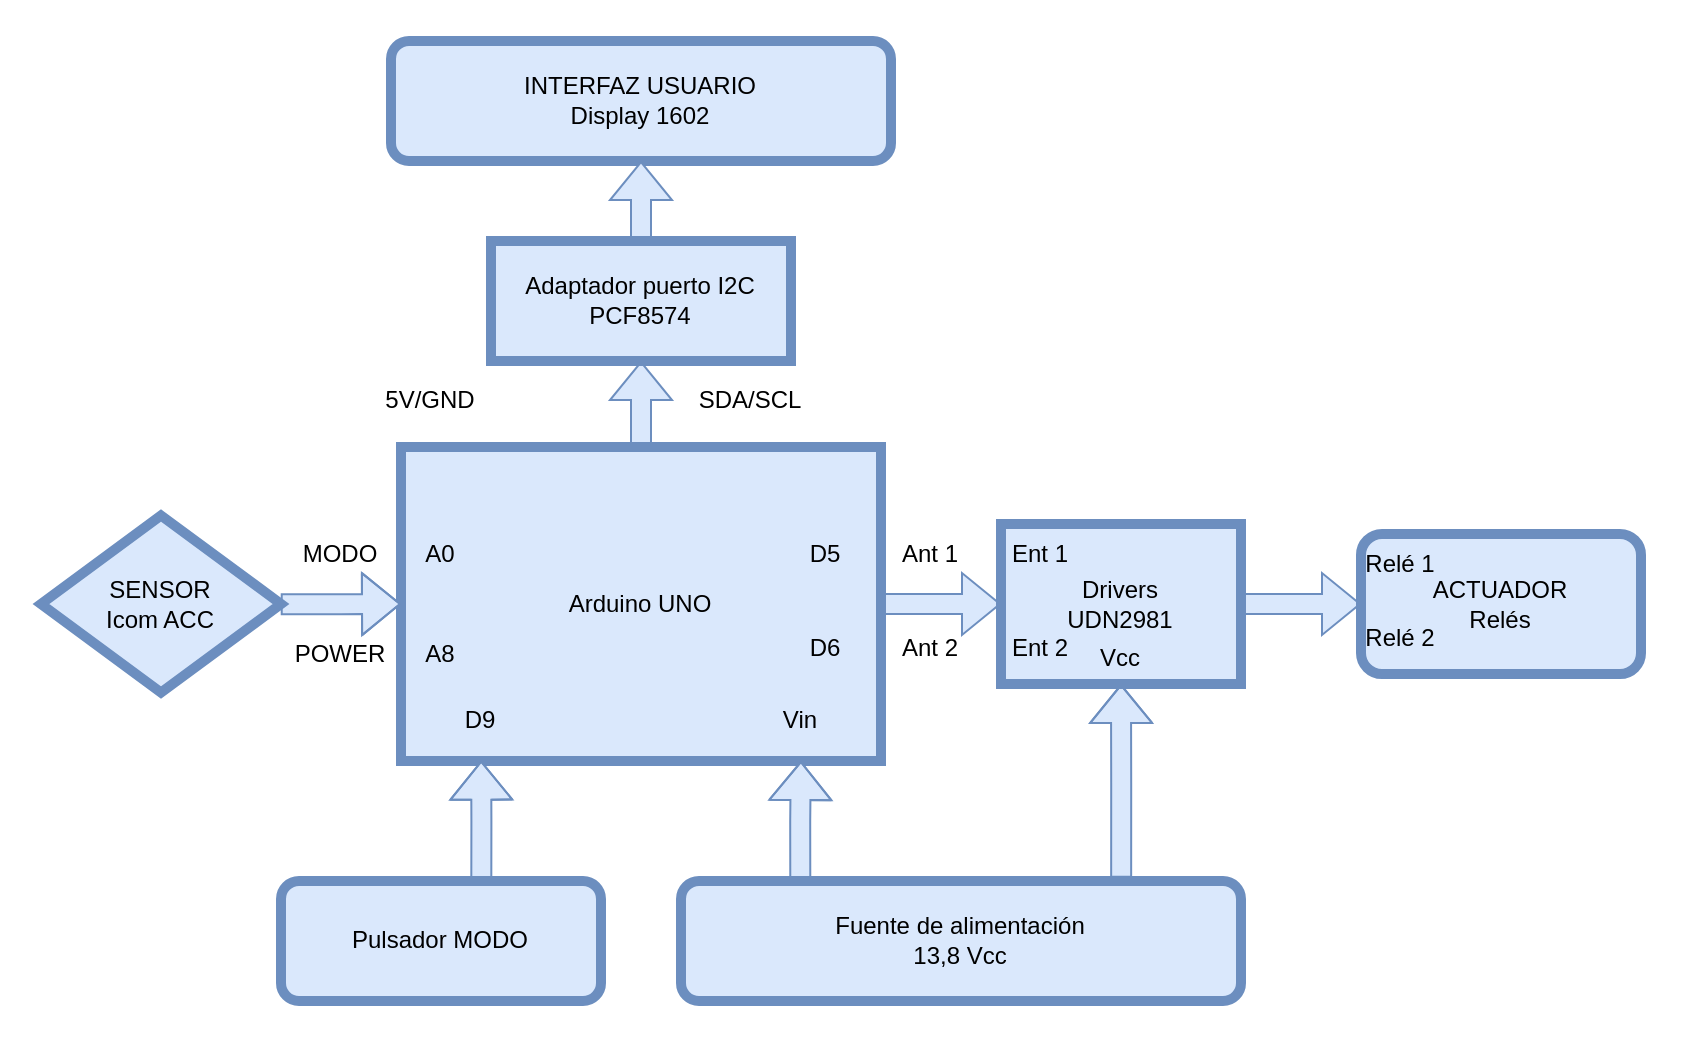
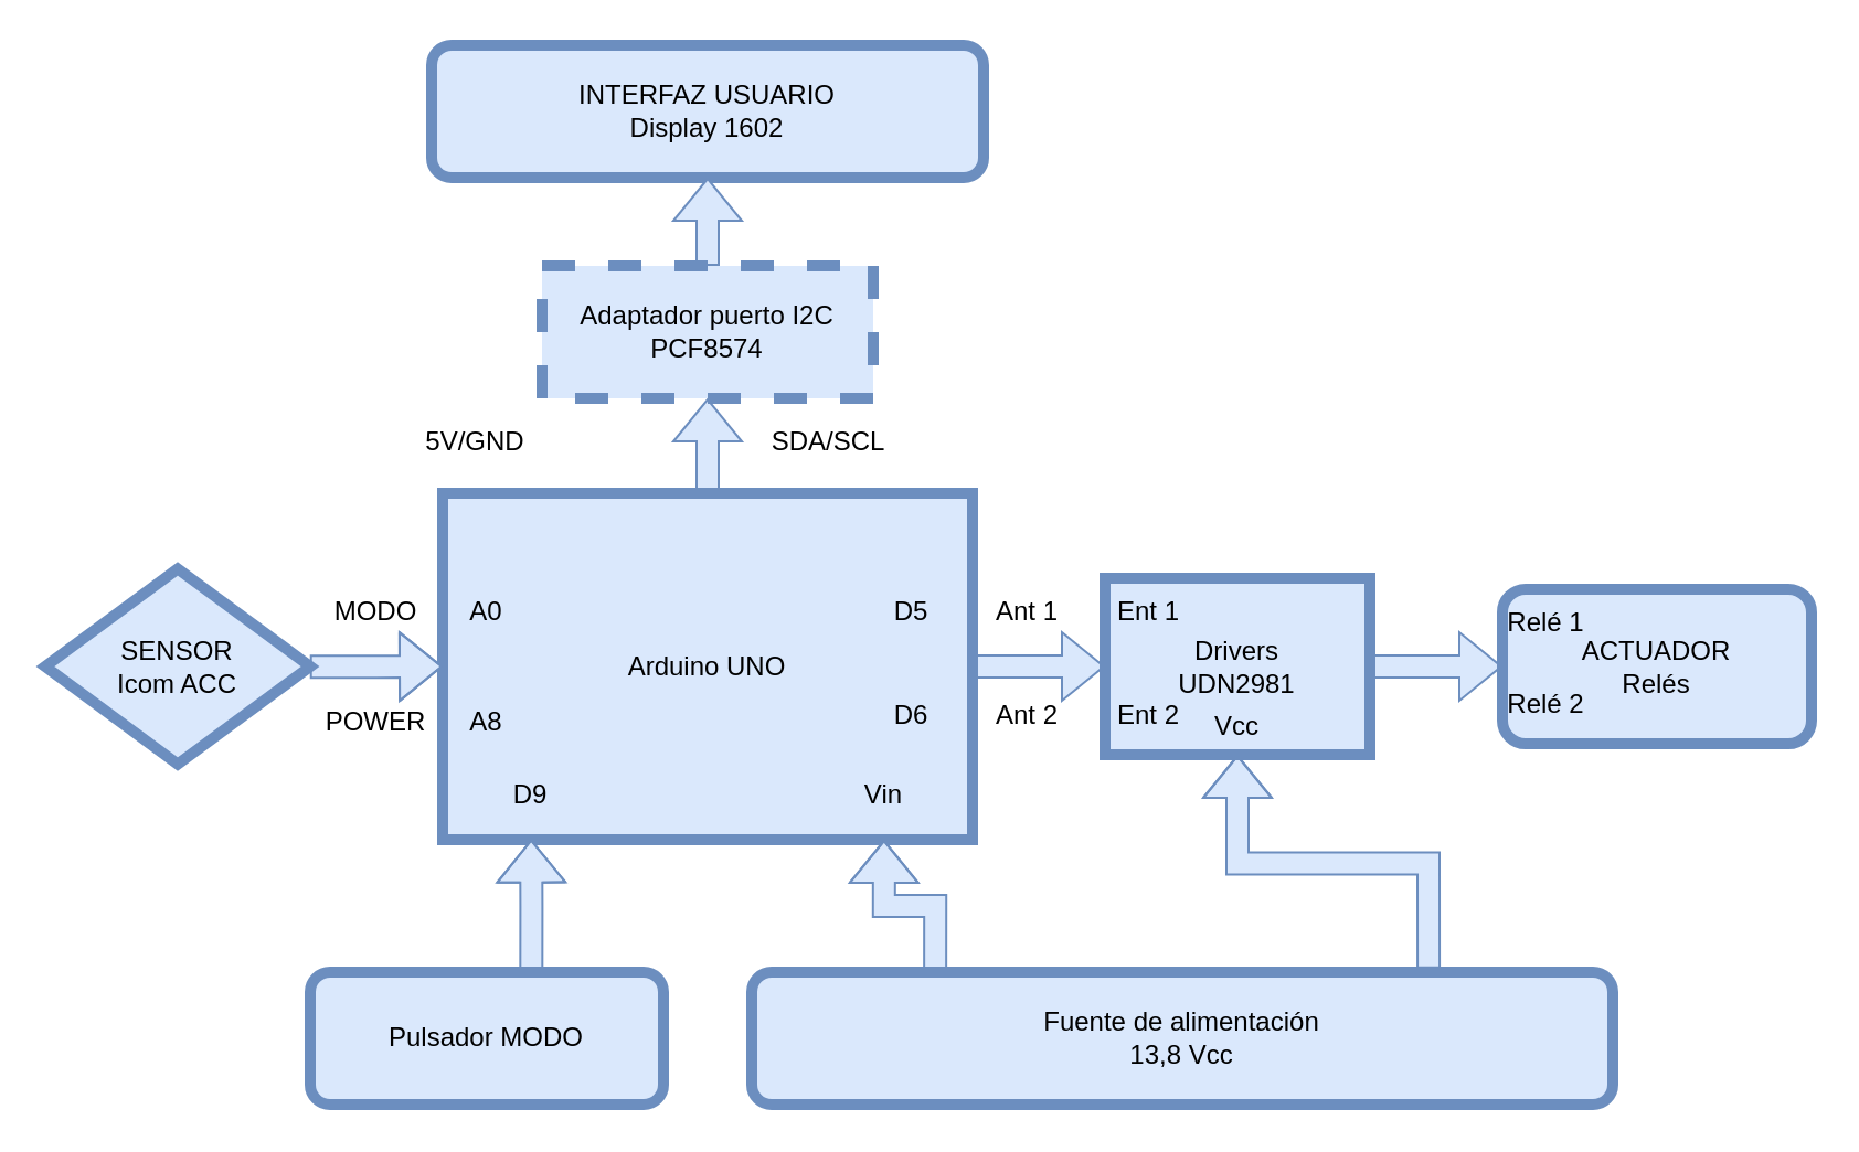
  <mxCell id="0" />
  <mxCell id="1" parent="0" />
  <mxCell id="2" value="" style="edgeStyle=orthogonalEdgeStyle;rounded=0;orthogonalLoop=1;jettySize=auto;html=1;shape=flexArrow;fillColor=#dae8fc;strokeColor=#6c8ebf;" parent="1" source="4" target="11" edge="1"><mxGeometry relative="1" as="geometry" /></mxCell>
  <mxCell id="3" value="" style="edgeStyle=orthogonalEdgeStyle;rounded=0;orthogonalLoop=1;jettySize=auto;html=1;fillColor=#dae8fc;strokeColor=#6c8ebf;shape=flexArrow;" parent="1" source="4" target="14" edge="1"><mxGeometry relative="1" as="geometry" /></mxCell>
  <mxCell id="4" value="Arduino UNO" style="rounded=0;whiteSpace=wrap;html=1;fillColor=#dae8fc;strokeColor=#6c8ebf;strokeWidth=5;" parent="1" vertex="1"><mxGeometry x="200" y="223" width="240" height="157" as="geometry" /></mxCell>
  <mxCell id="5" style="edgeStyle=orthogonalEdgeStyle;shape=flexArrow;rounded=0;orthogonalLoop=1;jettySize=auto;html=1;entryX=0.833;entryY=1;entryDx=0;entryDy=0;entryPerimeter=0;exitX=0.213;exitY=-0.003;exitDx=0;exitDy=0;exitPerimeter=0;fillColor=#dae8fc;strokeColor=#6c8ebf;" edge="1" parent="1" source="7" target="4"><mxGeometry relative="1" as="geometry" /></mxCell>
  <mxCell id="6" style="edgeStyle=orthogonalEdgeStyle;shape=flexArrow;rounded=0;orthogonalLoop=1;jettySize=auto;html=1;entryX=0.5;entryY=1;entryDx=0;entryDy=0;exitX=0.786;exitY=-0.027;exitDx=0;exitDy=0;exitPerimeter=0;fillColor=#dae8fc;strokeColor=#6c8ebf;" edge="1" parent="1" source="7" target="11"><mxGeometry relative="1" as="geometry" /></mxCell>
- <mxCell id="7" value="Fuente de alimentación&lt;br&gt;13,8 Vcc" style="rounded=1;whiteSpace=wrap;html=1;strokeWidth=5;fillColor=#dae8fc;strokeColor=#6c8ebf;" parent="1" vertex="1"><mxGeometry x="340" y="440" width="280" height="60" as="geometry" /></mxCell>
+ <mxCell id="7" value="Fuente de alimentación&lt;br&gt;13,8 Vcc" style="rounded=1;whiteSpace=wrap;html=1;strokeWidth=5;fillColor=#dae8fc;strokeColor=#6c8ebf;" parent="1" vertex="1"><mxGeometry x="340" y="440" width="390" height="60" as="geometry" /></mxCell>
  <mxCell id="8" value="" style="edgeStyle=orthogonalEdgeStyle;rounded=0;orthogonalLoop=1;jettySize=auto;html=1;shape=flexArrow;fillColor=#dae8fc;strokeColor=#6c8ebf;" parent="1" source="9" target="4" edge="1"><mxGeometry relative="1" as="geometry" /></mxCell>
  <mxCell id="9" value="SENSOR&lt;br&gt;Icom ACC" style="rhombus;whiteSpace=wrap;html=1;strokeWidth=5;fillColor=#dae8fc;strokeColor=#6c8ebf;" parent="1" vertex="1"><mxGeometry x="20" y="257.25" width="120" height="88.5" as="geometry" /></mxCell>
  <mxCell id="10" value="" style="edgeStyle=orthogonalEdgeStyle;rounded=0;orthogonalLoop=1;jettySize=auto;html=1;shape=flexArrow;fillColor=#dae8fc;strokeColor=#6c8ebf;" parent="1" source="11" target="17" edge="1"><mxGeometry relative="1" as="geometry" /></mxCell>
  <mxCell id="11" value="Drivers&lt;br&gt;UDN2981" style="rounded=0;whiteSpace=wrap;html=1;strokeWidth=5;fillColor=#dae8fc;strokeColor=#6c8ebf;" parent="1" vertex="1"><mxGeometry x="500" y="261.5" width="120" height="80" as="geometry" /></mxCell>
  <mxCell id="12" value="INTERFAZ USUARIO&lt;br&gt;Display 1602" style="rounded=1;whiteSpace=wrap;html=1;strokeWidth=5;fillColor=#dae8fc;strokeColor=#6c8ebf;" parent="1" vertex="1"><mxGeometry x="195" y="20" width="250" height="60" as="geometry" /></mxCell>
  <mxCell id="13" value="" style="edgeStyle=orthogonalEdgeStyle;rounded=0;orthogonalLoop=1;jettySize=auto;html=1;shape=flexArrow;fillColor=#dae8fc;strokeColor=#6c8ebf;" parent="1" source="14" target="12" edge="1"><mxGeometry relative="1" as="geometry" /></mxCell>
- <mxCell id="14" value="Adaptador puerto I2C&lt;br&gt;PCF8574" style="rounded=0;whiteSpace=wrap;html=1;strokeWidth=5;fillColor=#dae8fc;strokeColor=#6c8ebf;" parent="1" vertex="1"><mxGeometry x="245" y="120" width="150" height="60" as="geometry" /></mxCell>
+ <mxCell id="14" value="Adaptador puerto I2C&lt;br&gt;PCF8574" style="rounded=0;whiteSpace=wrap;html=1;strokeWidth=5;fillColor=#dae8fc;strokeColor=#6c8ebf;dashed=1;" parent="1" vertex="1"><mxGeometry x="245" y="120" width="150" height="60" as="geometry" /></mxCell>
  <mxCell id="15" style="edgeStyle=orthogonalEdgeStyle;shape=flexArrow;rounded=0;orthogonalLoop=1;jettySize=auto;html=1;entryX=0.167;entryY=0.999;entryDx=0;entryDy=0;entryPerimeter=0;exitX=0.626;exitY=0;exitDx=0;exitDy=0;exitPerimeter=0;fillColor=#dae8fc;strokeColor=#6c8ebf;" edge="1" parent="1" source="16" target="4"><mxGeometry relative="1" as="geometry"><mxPoint x="230" y="440" as="sourcePoint" /></mxGeometry></mxCell>
  <mxCell id="16" value="Pulsador MODO" style="rounded=1;whiteSpace=wrap;html=1;strokeWidth=5;fillColor=#dae8fc;strokeColor=#6c8ebf;" parent="1" vertex="1"><mxGeometry x="140" y="440" width="160" height="60" as="geometry" /></mxCell>
  <mxCell id="17" value="ACTUADOR&lt;br&gt;Relés" style="rounded=1;whiteSpace=wrap;html=1;strokeWidth=5;fillColor=#dae8fc;strokeColor=#6c8ebf;" parent="1" vertex="1"><mxGeometry x="680" y="266.5" width="140" height="70" as="geometry" /></mxCell>
  <mxCell id="18" value="SDA/SCL" style="text;html=1;strokeColor=none;fillColor=none;align=center;verticalAlign=middle;whiteSpace=wrap;rounded=0;" vertex="1" parent="1"><mxGeometry x="355" y="190" width="40" height="20" as="geometry" /></mxCell>
  <mxCell id="19" value="5V/GND" style="text;html=1;strokeColor=none;fillColor=none;align=center;verticalAlign=middle;whiteSpace=wrap;rounded=0;" vertex="1" parent="1"><mxGeometry x="195" y="190" width="40" height="20" as="geometry" /></mxCell>
  <mxCell id="20" value="MODO" style="text;html=1;strokeColor=none;fillColor=none;align=center;verticalAlign=middle;whiteSpace=wrap;rounded=0;" vertex="1" parent="1"><mxGeometry x="150" y="266.5" width="40" height="20" as="geometry" /></mxCell>
  <mxCell id="21" value="POWER" style="text;html=1;strokeColor=none;fillColor=none;align=center;verticalAlign=middle;whiteSpace=wrap;rounded=0;" vertex="1" parent="1"><mxGeometry x="150" y="316.5" width="40" height="20" as="geometry" /></mxCell>
  <mxCell id="22" value="A0" style="text;html=1;strokeColor=none;fillColor=none;align=center;verticalAlign=middle;whiteSpace=wrap;rounded=0;" vertex="1" parent="1"><mxGeometry x="200" y="266.5" width="40" height="20" as="geometry" /></mxCell>
  <mxCell id="23" value="A8" style="text;html=1;strokeColor=none;fillColor=none;align=center;verticalAlign=middle;whiteSpace=wrap;rounded=0;" vertex="1" parent="1"><mxGeometry x="200" y="316.5" width="40" height="20" as="geometry" /></mxCell>
  <mxCell id="24" value="D9" style="text;html=1;strokeColor=none;fillColor=none;align=center;verticalAlign=middle;whiteSpace=wrap;rounded=0;" vertex="1" parent="1"><mxGeometry x="220" y="350" width="40" height="20" as="geometry" /></mxCell>
  <mxCell id="25" value="Vin" style="text;html=1;strokeColor=none;fillColor=none;align=center;verticalAlign=middle;whiteSpace=wrap;rounded=0;" vertex="1" parent="1"><mxGeometry x="380" y="350" width="40" height="20" as="geometry" /></mxCell>
  <mxCell id="26" value="Ant 1" style="text;html=1;strokeColor=none;fillColor=none;align=center;verticalAlign=middle;whiteSpace=wrap;rounded=0;" vertex="1" parent="1"><mxGeometry x="445" y="266.5" width="40" height="20" as="geometry" /></mxCell>
  <mxCell id="27" value="Ant 2" style="text;html=1;strokeColor=none;fillColor=none;align=center;verticalAlign=middle;whiteSpace=wrap;rounded=0;" vertex="1" parent="1"><mxGeometry x="445" y="314" width="40" height="20" as="geometry" /></mxCell>
  <mxCell id="28" value="D5" style="text;html=1;strokeColor=none;fillColor=none;align=center;verticalAlign=middle;whiteSpace=wrap;rounded=0;" vertex="1" parent="1"><mxGeometry x="400" y="271.5" width="25" height="10" as="geometry" /></mxCell>
  <mxCell id="29" value="D6" style="text;html=1;strokeColor=none;fillColor=none;align=center;verticalAlign=middle;whiteSpace=wrap;rounded=0;" vertex="1" parent="1"><mxGeometry x="400" y="319" width="25" height="10" as="geometry" /></mxCell>
  <mxCell id="30" value="Vcc" style="text;html=1;strokeColor=none;fillColor=none;align=center;verticalAlign=middle;whiteSpace=wrap;rounded=0;" vertex="1" parent="1"><mxGeometry x="540" y="319" width="40" height="20" as="geometry" /></mxCell>
  <mxCell id="31" value="Ent 1" style="text;html=1;strokeColor=none;fillColor=none;align=center;verticalAlign=middle;whiteSpace=wrap;rounded=0;" vertex="1" parent="1"><mxGeometry x="500" y="266.5" width="40" height="20" as="geometry" /></mxCell>
  <mxCell id="32" value="Ent 2" style="text;html=1;strokeColor=none;fillColor=none;align=center;verticalAlign=middle;whiteSpace=wrap;rounded=0;" vertex="1" parent="1"><mxGeometry x="500" y="314" width="40" height="20" as="geometry" /></mxCell>
  <mxCell id="33" value="Relé 1" style="text;html=1;strokeColor=none;fillColor=none;align=center;verticalAlign=middle;whiteSpace=wrap;rounded=0;" vertex="1" parent="1"><mxGeometry x="680" y="271.5" width="40" height="20" as="geometry" /></mxCell>
  <mxCell id="34" value="Relé 2" style="text;html=1;strokeColor=none;fillColor=none;align=center;verticalAlign=middle;whiteSpace=wrap;rounded=0;" vertex="1" parent="1"><mxGeometry x="680" y="309" width="40" height="20" as="geometry" /></mxCell>
